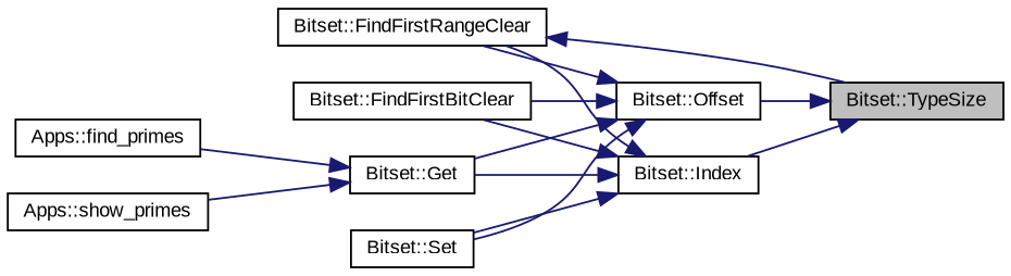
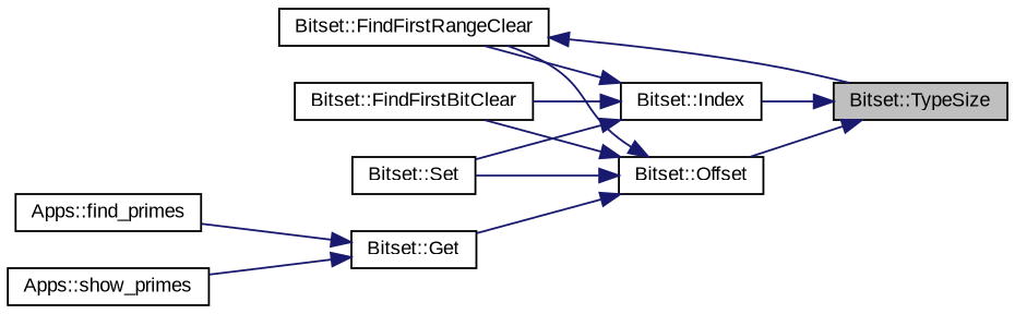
  digraph {
    fontname="Liberation Sans"
    rankdir=RL
    node [color=black fillcolor=white fontname="Liberation Sans" fontsize=10 shape=record style=filled]
    edge [color=midnightblue dir=back fontname="Liberation Sans" fontsize=10 labelfontname=Helvetica labelfontsize=10 style=solid]
    n1 [fillcolor=grey75 fontcolor=black height=0.2 label="Bitset::TypeSize" width=0.4]
    n2 [height=0.2 label="Bitset::Index" width=0.4]
    n3 [height=0.2 label="Bitset::Offset" width=0.4]
    n4 [height=0.2 label="Bitset::FindFirstRangeClear" width=0.4]
    n5 [height=0.2 label="Bitset::FindFirstBitClear" width=0.4]
    n6 [height=0.2 label="Bitset::Get" width=0.4]
    n7 [height=0.2 label="Bitset::Set" width=0.4]
    n8 [height=0.2 label="Apps::find_primes" width=0.4]
    n9 [height=0.2 label="Apps::show_primes" width=0.4]
    n1 -> n2
    n1 -> n3
    n2 -> n4
    n2 -> n5
-   n2 -> n6
    n2 -> n7
    n3 -> n4
    n3 -> n5
    n3 -> n6
    n3 -> n7
    n4 -> n1
    n6 -> n8
    n6 -> n9
  }
